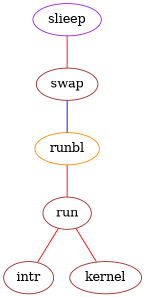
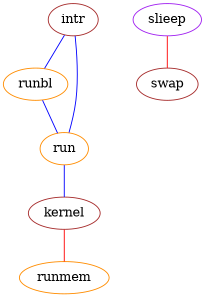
  graph {
    node [color=brown]
    edge [color=blue]
    intr
-   run
+   run [color=darkorange]
    kernel
    runbl [color=darkorange]
+   runmem [color=darkorange]
    slieep [color=purple]
    swap
-   swap -- runbl
-   run -- intr [color=red]
-   run -- kernel [color=red]
-   runbl -- run [color=red]
+   intr -- runbl
+   run -- intr
+   run -- kernel
+   kernel -- runmem [color=red]
+   runbl -- run
    slieep -- swap [color=red]
  }
